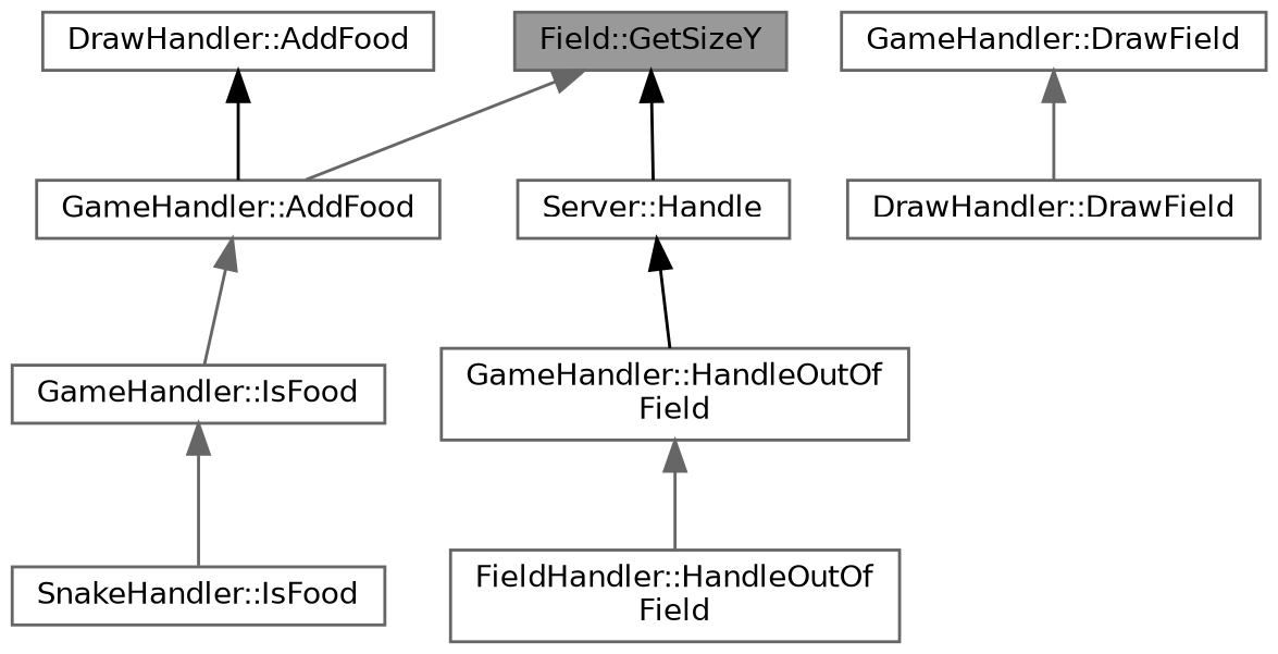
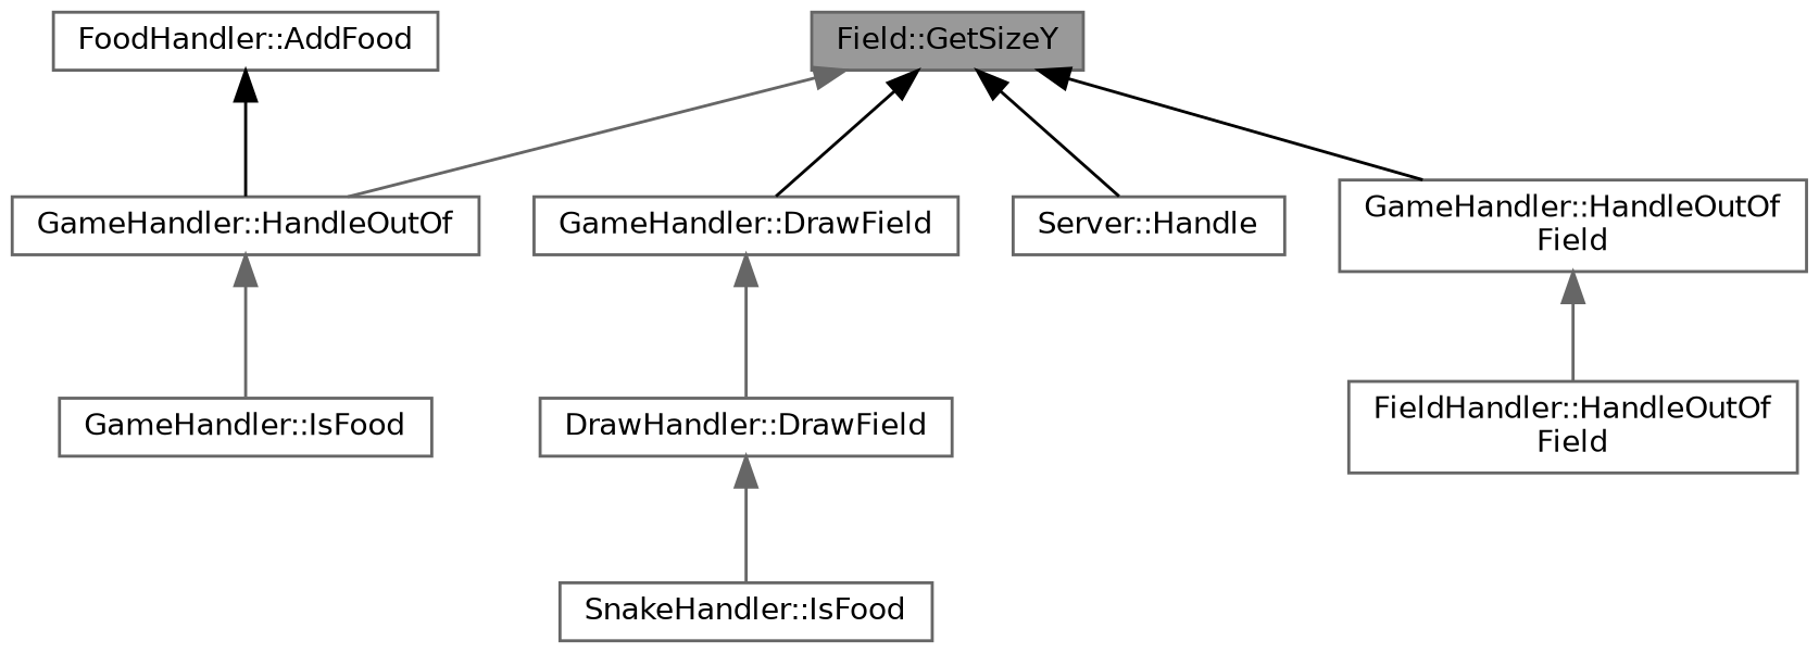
  digraph {
    rankdir=TB
    node [color=grey40 fillcolor=white fontname=Helvetica fontsize=10 shape=box style=filled]
    edge [color=gray40 dir=back fontname=Helvetica fontsize=10 labelfontname=Helvetica labelfontsize=10 style=solid]
    n1 [color=gray40 fillcolor=grey60 fontcolor=black height=0.2 label="Field::GetSizeY" width=0.4]
-   n2 [height=0.2 label="GameHandler::AddFood" width=0.4]
+   n2 [height=0.2 label="GameHandler::HandleOutOf" width=0.4]
    n3 [height=0.2 label="GameHandler::DrawField" width=0.4]
    n4 [height=0.2 label="Server::Handle" width=0.4]
    n5 [height=0.2 label="GameHandler::HandleOutOf\lField" width=0.4]
    n6 [height=0.2 label="GameHandler::IsFood" width=0.4]
    n7 [height=0.2 label="DrawHandler::DrawField" width=0.4]
    n8 [height=0.2 label="FieldHandler::HandleOutOf\lField" width=0.4]
-   n9 [height=0.2 label="DrawHandler::AddFood" width=0.4]
+   n9 [height=0.2 label="FoodHandler::AddFood" width=0.4]
    n10 [height=0.2 label="SnakeHandler::IsFood" width=0.4]
    n1 -> n2
+   n1 -> n3 [color=black]
    n1 -> n4 [color=black]
-   n4 -> n5 [color=black]
+   n1 -> n5 [color=black]
    n2 -> n6
    n3 -> n7
    n5 -> n8
-   n6 -> n10
+   n7 -> n10
    n9 -> n2 [color=black]
  }
